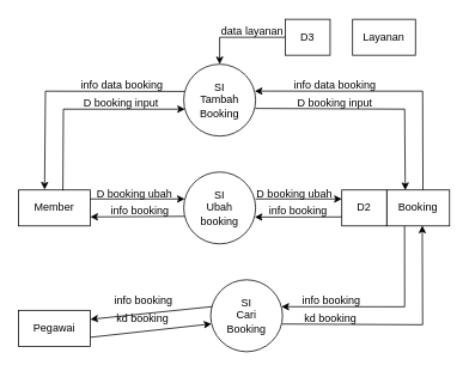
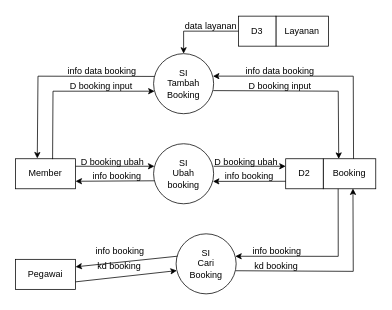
  <mxCell id="0" />
  <mxCell id="1" parent="0" />
  <mxCell id="2" value="Member" style="rounded=0;whiteSpace=wrap;html=1;" parent="1" vertex="1"><mxGeometry x="20" y="211" width="80" height="40" as="geometry" /></mxCell>
  <mxCell id="3" value="SI&lt;div&gt;Ubah&lt;br&gt;&lt;div&gt;booking&lt;/div&gt;&lt;/div&gt;" style="ellipse;whiteSpace=wrap;html=1;" parent="1" vertex="1"><mxGeometry x="204" y="191" width="80" height="80" as="geometry" /></mxCell>
  <mxCell id="4" value="SI&lt;div&gt;Tambah&lt;br&gt;&lt;div&gt;Booking&lt;/div&gt;&lt;/div&gt;" style="ellipse;whiteSpace=wrap;html=1;" parent="1" vertex="1"><mxGeometry x="204" y="71" width="80" height="80" as="geometry" /></mxCell>
  <mxCell id="5" value="SI&lt;div&gt;Cari&lt;br&gt;&lt;div&gt;Booking&lt;/div&gt;&lt;/div&gt;" style="ellipse;whiteSpace=wrap;html=1;" parent="1" vertex="1"><mxGeometry x="234" y="311" width="80" height="80" as="geometry" /></mxCell>
  <mxCell id="6" value="" style="endArrow=classic;html=1;rounded=0;exitX=0.618;exitY=0.013;exitDx=0;exitDy=0;exitPerimeter=0;entryX=0.017;entryY=0.625;entryDx=0;entryDy=0;entryPerimeter=0;" parent="1" source="2" target="4" edge="1"><mxGeometry width="50" height="50" relative="1" as="geometry"><mxPoint x="120" y="201" as="sourcePoint" /><mxPoint x="170" y="151" as="targetPoint" /><Array as="points"><mxPoint x="70" y="121" /></Array></mxGeometry></mxCell>
  <mxCell id="7" value="" style="endArrow=classic;html=1;rounded=0;entryX=0.363;entryY=-0.01;entryDx=0;entryDy=0;entryPerimeter=0;exitX=0.014;exitY=0.379;exitDx=0;exitDy=0;exitPerimeter=0;" parent="1" source="4" target="2" edge="1"><mxGeometry width="50" height="50" relative="1" as="geometry"><mxPoint x="140" y="191" as="sourcePoint" /><mxPoint x="190" y="141" as="targetPoint" /><Array as="points"><mxPoint x="50" y="101" /></Array></mxGeometry></mxCell>
  <mxCell id="8" value="D booking input" style="text;html=1;align=center;verticalAlign=middle;resizable=0;points=[];autosize=1;strokeColor=none;fillColor=none;" parent="1" vertex="1"><mxGeometry x="79" y="100" width="110" height="30" as="geometry" /></mxCell>
  <mxCell id="9" value="info data booking" style="text;html=1;align=center;verticalAlign=middle;resizable=0;points=[];autosize=1;strokeColor=none;fillColor=none;" parent="1" vertex="1"><mxGeometry x="80" y="80" width="110" height="30" as="geometry" /></mxCell>
  <mxCell id="10" value="Booking" style="rounded=0;whiteSpace=wrap;html=1;" parent="1" vertex="1"><mxGeometry x="430" y="211" width="70" height="40" as="geometry" /></mxCell>
  <mxCell id="11" value="D2" style="rounded=0;whiteSpace=wrap;html=1;" parent="1" vertex="1"><mxGeometry x="380" y="211" width="50" height="40" as="geometry" /></mxCell>
  <mxCell id="12" value="" style="endArrow=classic;html=1;rounded=0;exitX=0.994;exitY=0.615;exitDx=0;exitDy=0;exitPerimeter=0;entryX=0.295;entryY=0.004;entryDx=0;entryDy=0;entryPerimeter=0;" parent="1" source="4" target="10" edge="1"><mxGeometry width="50" height="50" relative="1" as="geometry"><mxPoint x="300" y="120" as="sourcePoint" /><mxPoint x="420" y="201" as="targetPoint" /><Array as="points"><mxPoint x="450" y="121" /></Array></mxGeometry></mxCell>
  <mxCell id="13" value="" style="endArrow=classic;html=1;rounded=0;entryX=0.988;entryY=0.374;entryDx=0;entryDy=0;entryPerimeter=0;exitX=0.577;exitY=0.001;exitDx=0;exitDy=0;exitPerimeter=0;" parent="1" source="10" target="4" edge="1"><mxGeometry width="50" height="50" relative="1" as="geometry"><mxPoint x="460" y="201" as="sourcePoint" /><mxPoint x="360" y="121" as="targetPoint" /><Array as="points"><mxPoint x="470" y="101" /></Array></mxGeometry></mxCell>
  <mxCell id="14" value="D booking input" style="text;html=1;align=center;verticalAlign=middle;resizable=0;points=[];autosize=1;strokeColor=none;fillColor=none;" parent="1" vertex="1"><mxGeometry x="317" y="100" width="110" height="30" as="geometry" /></mxCell>
  <mxCell id="15" value="info data booking" style="text;html=1;align=center;verticalAlign=middle;resizable=0;points=[];autosize=1;strokeColor=none;fillColor=none;" parent="1" vertex="1"><mxGeometry x="317" y="80" width="110" height="30" as="geometry" /></mxCell>
  <mxCell id="16" value="" style="endArrow=classic;html=1;rounded=0;exitX=1;exitY=0.25;exitDx=0;exitDy=0;entryX=0.014;entryY=0.375;entryDx=0;entryDy=0;entryPerimeter=0;" parent="1" source="2" target="3" edge="1"><mxGeometry width="50" height="50" relative="1" as="geometry"><mxPoint x="160" y="271" as="sourcePoint" /><mxPoint x="190" y="221" as="targetPoint" /></mxGeometry></mxCell>
  <mxCell id="17" value="" style="endArrow=classic;html=1;rounded=0;exitX=1;exitY=0.25;exitDx=0;exitDy=0;entryX=0;entryY=0.25;entryDx=0;entryDy=0;" parent="1" target="11" edge="1"><mxGeometry width="50" height="50" relative="1" as="geometry"><mxPoint x="284" y="221" as="sourcePoint" /><mxPoint x="389" y="221" as="targetPoint" /></mxGeometry></mxCell>
  <mxCell id="18" value="" style="endArrow=classic;html=1;rounded=0;exitX=0.012;exitY=0.617;exitDx=0;exitDy=0;entryX=1;entryY=0.75;entryDx=0;entryDy=0;exitPerimeter=0;" parent="1" source="3" target="2" edge="1"><mxGeometry width="50" height="50" relative="1" as="geometry"><mxPoint x="294" y="231" as="sourcePoint" /><mxPoint x="390" y="231" as="targetPoint" /></mxGeometry></mxCell>
  <mxCell id="19" value="" style="endArrow=classic;html=1;rounded=0;exitX=0.012;exitY=0.617;exitDx=0;exitDy=0;exitPerimeter=0;entryX=0.988;entryY=0.627;entryDx=0;entryDy=0;entryPerimeter=0;" parent="1" target="3" edge="1"><mxGeometry width="50" height="50" relative="1" as="geometry"><mxPoint x="380" y="241" as="sourcePoint" /><mxPoint x="290" y="261" as="targetPoint" /></mxGeometry></mxCell>
  <mxCell id="20" value="" style="endArrow=classic;html=1;rounded=0;exitX=0.993;exitY=0.615;exitDx=0;exitDy=0;exitPerimeter=0;entryX=0.566;entryY=0.991;entryDx=0;entryDy=0;entryPerimeter=0;" parent="1" source="5" target="10" edge="1"><mxGeometry width="50" height="50" relative="1" as="geometry"><mxPoint x="390" y="351" as="sourcePoint" /><mxPoint x="480" y="261" as="targetPoint" /><Array as="points"><mxPoint x="470" y="361" /></Array></mxGeometry></mxCell>
  <mxCell id="21" value="" style="endArrow=classic;html=1;rounded=0;entryX=0.985;entryY=0.374;entryDx=0;entryDy=0;entryPerimeter=0;exitX=0.284;exitY=1.001;exitDx=0;exitDy=0;exitPerimeter=0;" parent="1" source="10" target="5" edge="1"><mxGeometry width="50" height="50" relative="1" as="geometry"><mxPoint x="440" y="271" as="sourcePoint" /><mxPoint x="370" y="271" as="targetPoint" /><Array as="points"><mxPoint x="450" y="341" /></Array></mxGeometry></mxCell>
  <mxCell id="22" value="D booking ubah" style="text;html=1;align=center;verticalAlign=middle;resizable=0;points=[];autosize=1;strokeColor=none;fillColor=none;" parent="1" vertex="1"><mxGeometry x="94" y="201" width="110" height="30" as="geometry" /></mxCell>
  <mxCell id="23" value="info booking" style="text;html=1;align=center;verticalAlign=middle;resizable=0;points=[];autosize=1;strokeColor=none;fillColor=none;" parent="1" vertex="1"><mxGeometry x="110" y="220" width="90" height="30" as="geometry" /></mxCell>
  <mxCell id="24" value="D booking ubah" style="text;html=1;align=center;verticalAlign=middle;resizable=0;points=[];autosize=1;strokeColor=none;fillColor=none;" parent="1" vertex="1"><mxGeometry x="272" y="201" width="110" height="30" as="geometry" /></mxCell>
  <mxCell id="25" value="info booking" style="text;html=1;align=center;verticalAlign=middle;resizable=0;points=[];autosize=1;strokeColor=none;fillColor=none;" parent="1" vertex="1"><mxGeometry x="286" y="220" width="90" height="30" as="geometry" /></mxCell>
  <mxCell id="26" value="info booking" style="text;html=1;align=center;verticalAlign=middle;resizable=0;points=[];autosize=1;strokeColor=none;fillColor=none;" parent="1" vertex="1"><mxGeometry x="114" y="319" width="90" height="30" as="geometry" /></mxCell>
  <mxCell id="27" value="kd booking" style="text;html=1;align=center;verticalAlign=middle;resizable=0;points=[];autosize=1;strokeColor=none;fillColor=none;" parent="1" vertex="1"><mxGeometry x="118" y="339" width="80" height="30" as="geometry" /></mxCell>
  <mxCell id="28" value="info booking" style="text;html=1;align=center;verticalAlign=middle;resizable=0;points=[];autosize=1;strokeColor=none;fillColor=none;" parent="1" vertex="1"><mxGeometry x="323" y="319" width="90" height="30" as="geometry" /></mxCell>
  <mxCell id="29" value="kd booking" style="text;html=1;align=center;verticalAlign=middle;resizable=0;points=[];autosize=1;strokeColor=none;fillColor=none;" parent="1" vertex="1"><mxGeometry x="327" y="340" width="80" height="30" as="geometry" /></mxCell>
  <mxCell id="30" value="Pegawai" style="rounded=0;whiteSpace=wrap;html=1;" vertex="1" parent="1"><mxGeometry x="20" y="345" width="80" height="40" as="geometry" /></mxCell>
  <mxCell id="31" value="" style="endArrow=classic;html=1;rounded=0;exitX=1;exitY=0.75;exitDx=0;exitDy=0;entryX=0.012;entryY=0.613;entryDx=0;entryDy=0;entryPerimeter=0;" edge="1" parent="1" source="30" target="5"><mxGeometry width="50" height="50" relative="1" as="geometry"><mxPoint x="106.1" y="369.6" as="sourcePoint" /><mxPoint x="200" y="361" as="targetPoint" /></mxGeometry></mxCell>
  <mxCell id="32" value="" style="endArrow=classic;html=1;rounded=0;entryX=1;entryY=0.25;entryDx=0;entryDy=0;exitX=0.021;exitY=0.373;exitDx=0;exitDy=0;exitPerimeter=0;" edge="1" parent="1" source="5" target="30"><mxGeometry width="50" height="50" relative="1" as="geometry"><mxPoint x="200" y="351" as="sourcePoint" /><mxPoint x="250" y="301" as="targetPoint" /></mxGeometry></mxCell>
- <mxCell id="33" value="Layanan" style="rounded=0;whiteSpace=wrap;html=1;" vertex="1" parent="1"><mxGeometry x="392" y="21" width="70" height="40" as="geometry" /></mxCell>
+ <mxCell id="33" value="Layanan" style="rounded=0;whiteSpace=wrap;html=1;" vertex="1" parent="1"><mxGeometry x="367" y="21" width="70" height="40" as="geometry" /></mxCell>
  <mxCell id="34" value="D3" style="rounded=0;whiteSpace=wrap;html=1;" vertex="1" parent="1"><mxGeometry x="317" y="21" width="50" height="40" as="geometry" /></mxCell>
  <mxCell id="35" value="" style="endArrow=classic;html=1;rounded=0;exitX=0;exitY=0.5;exitDx=0;exitDy=0;entryX=0.5;entryY=0;entryDx=0;entryDy=0;" edge="1" parent="1" source="34" target="4"><mxGeometry width="50" height="50" relative="1" as="geometry"><mxPoint x="160" y="141" as="sourcePoint" /><mxPoint x="210" y="91" as="targetPoint" /><Array as="points"><mxPoint x="244" y="41" /></Array></mxGeometry></mxCell>
  <mxCell id="36" value="data layanan" style="text;html=1;align=center;verticalAlign=middle;resizable=0;points=[];autosize=1;strokeColor=none;fillColor=none;" vertex="1" parent="1"><mxGeometry x="235" y="20" width="90" height="30" as="geometry" /></mxCell>
